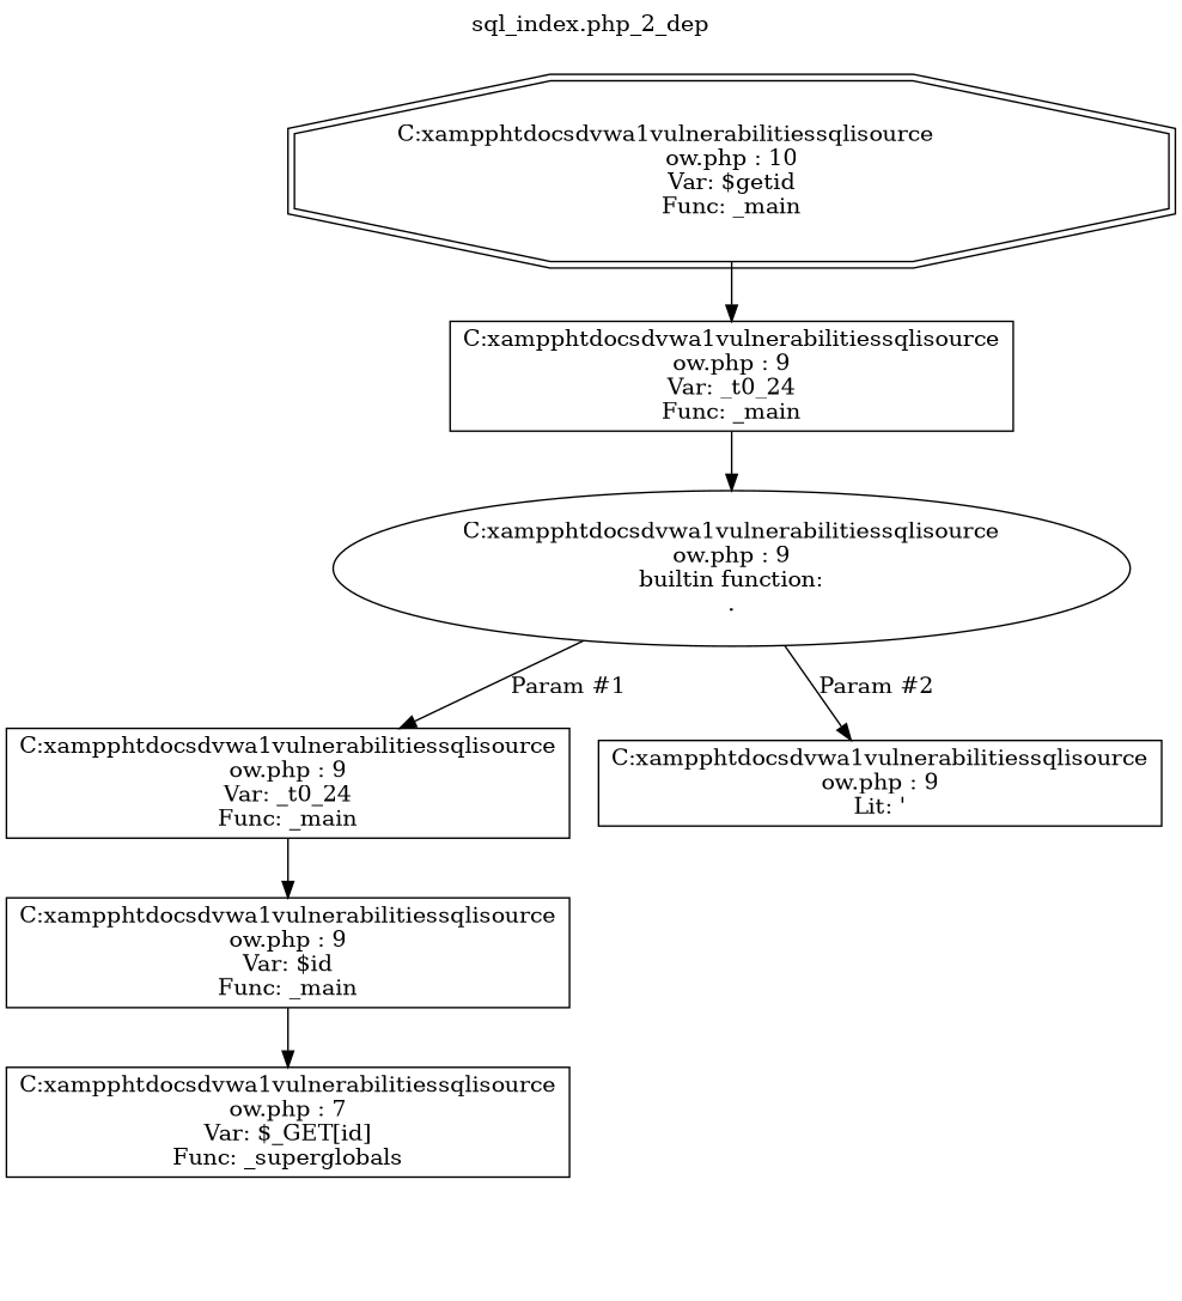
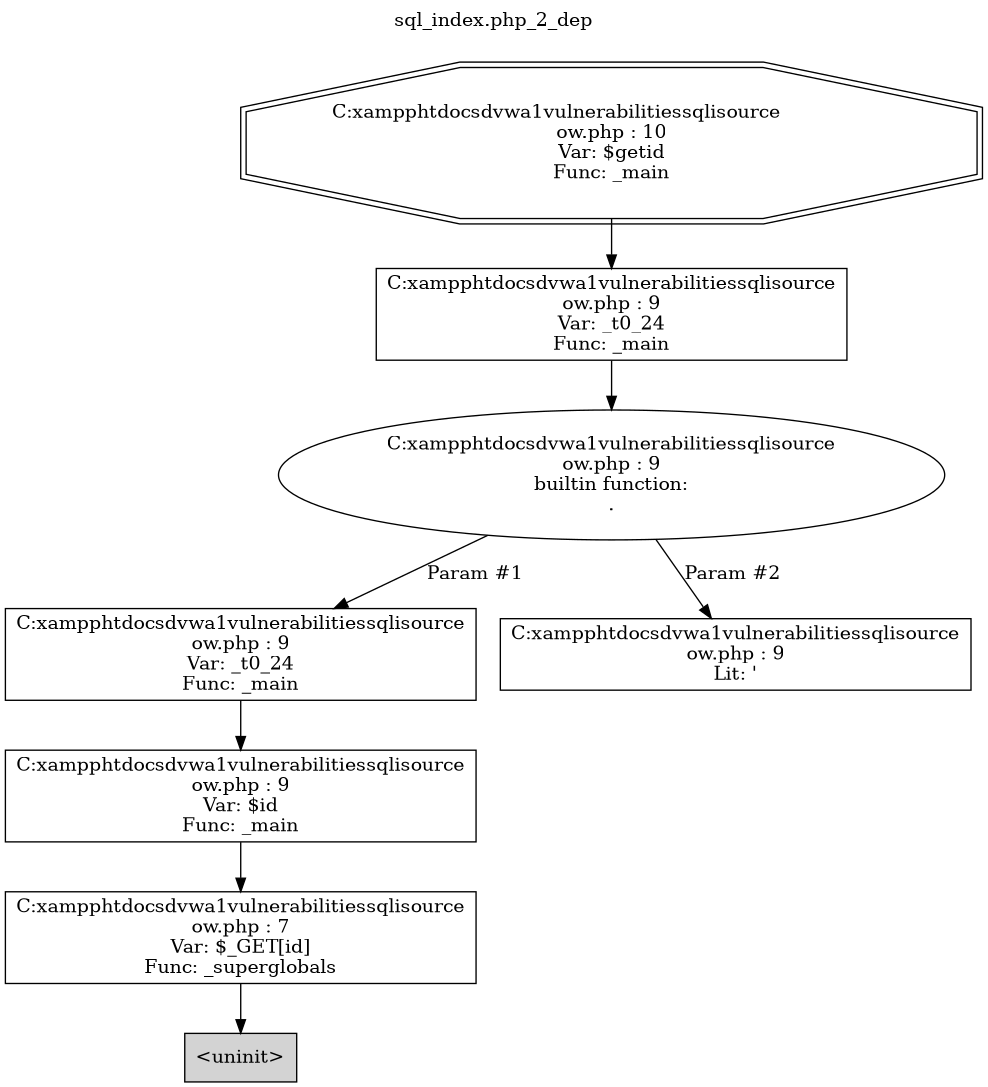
  digraph {
    label="sql_index.php_2_dep"
    labelloc=t
    node [shape=box]
    n1 [label="C:\xampp\htdocs\dvwa1\vulnerabilities\sqli\source\low.php : 10\nVar: $getid\nFunc: _main\n" shape=doubleoctagon]
    n2 [label="C:\xampp\htdocs\dvwa1\vulnerabilities\sqli\source\low.php : 9\nVar: _t0_24\nFunc: _main\n"]
    n3 [label="C:\xampp\htdocs\dvwa1\vulnerabilities\sqli\source\low.php : 9\nbuiltin function:\n.\n" shape=ellipse]
    n4 [label="C:\xampp\htdocs\dvwa1\vulnerabilities\sqli\source\low.php : 9\nVar: _t0_24\nFunc: _main\n"]
    n5 [label="C:\xampp\htdocs\dvwa1\vulnerabilities\sqli\source\low.php : 9\nLit: '\n"]
    n6 [label="C:\xampp\htdocs\dvwa1\vulnerabilities\sqli\source\low.php : 9\nVar: $id\nFunc: _main\n"]
    n7 [label="C:\xampp\htdocs\dvwa1\vulnerabilities\sqli\source\low.php : 7\nVar: $_GET[id]\nFunc: _superglobals\n"]
+   n8 [label="<uninit>" style=filled]
    n1 -> n2
    n2 -> n3
    n3 -> n4 [label="Param #1"]
    n3 -> n5 [label="Param #2"]
    n4 -> n6
    n6 -> n7
+   n7 -> n8
  }
